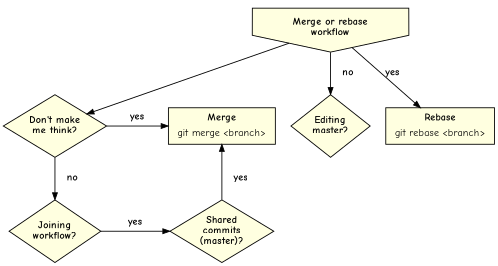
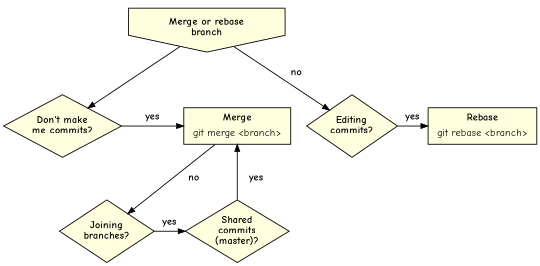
  digraph {
    fontname="Comic Neue"
    node [fillcolor=lightyellow fontname="Comic Neue" fontsize=12 group=main shape=diamond style=filled]
    edge [arrowsize=0.8 fontname="Comic Neue" fontsize=12]
-   n1 [height=1 label=<<b>Don't make<br/>me think?</b>>]
+   n1 [height=1 label=<<b>Don't make<br/>me commits?</b>>]
    n2 [group=right label=<             <table border="0" cellborder="0" cellspacing="0">             <tr><td><b>Merge</b></td></tr>             <tr><td>git merge &lt;branch&gt;</td></tr>             </table>         > shape=rect]
-   n3 [height=1 label=<<b>Joining<br/>workflow?</b>>]
+   n3 [height=1 label=<<b>Joining<br/>branches?</b>>]
    n4 [group=right height=1 label=<<b>Shared<br/>commits<br/>(master)?</b>>]
-   n5 [height=1 label=<<b>Editing<br/>master?</b>>]
+   n5 [height=1 label=<<b>Editing<br/>commits?</b>>]
    n6 [group=right label=<             <table border="0" cellborder="0" cellspacing="0">             <tr><td><b>Rebase</b></td></tr>             <tr><td>git rebase &lt;branch&gt;</td></tr>             </table>         > shape=rect]
-   n7 [label=<<b>Merge or rebase<br/>workflow</b>> shape=invhouse]
+   n7 [label=<<b>Merge or rebase<br/>branch</b>> shape=invhouse]
    subgraph sub_1 {
      rank=same
      n1
      n2
    }
    subgraph sub_2 {
      rank=same
      n3
      n4
    }
    subgraph sub_3 {
      rank=same
      n5
      n6
    }
    n1 -> n2 [label=<<b>yes</b>> minlen=2]
-   n1 -> n3 [label=<<b>   no</b>>]
+   n2 -> n3 [label=<<b>   no</b>>]
    n3 -> n4 [label=<<b>yes</b>>]
    n4 -> n2 [label=<<b>   yes</b>>]
-   n7 -> n6 [label=<<b>yes</b>>]
+   n5 -> n6 [label=<<b>yes</b>>]
    n7 -> n1
    n7 -> n5 [label=<<b>   no</b>>]
  }
